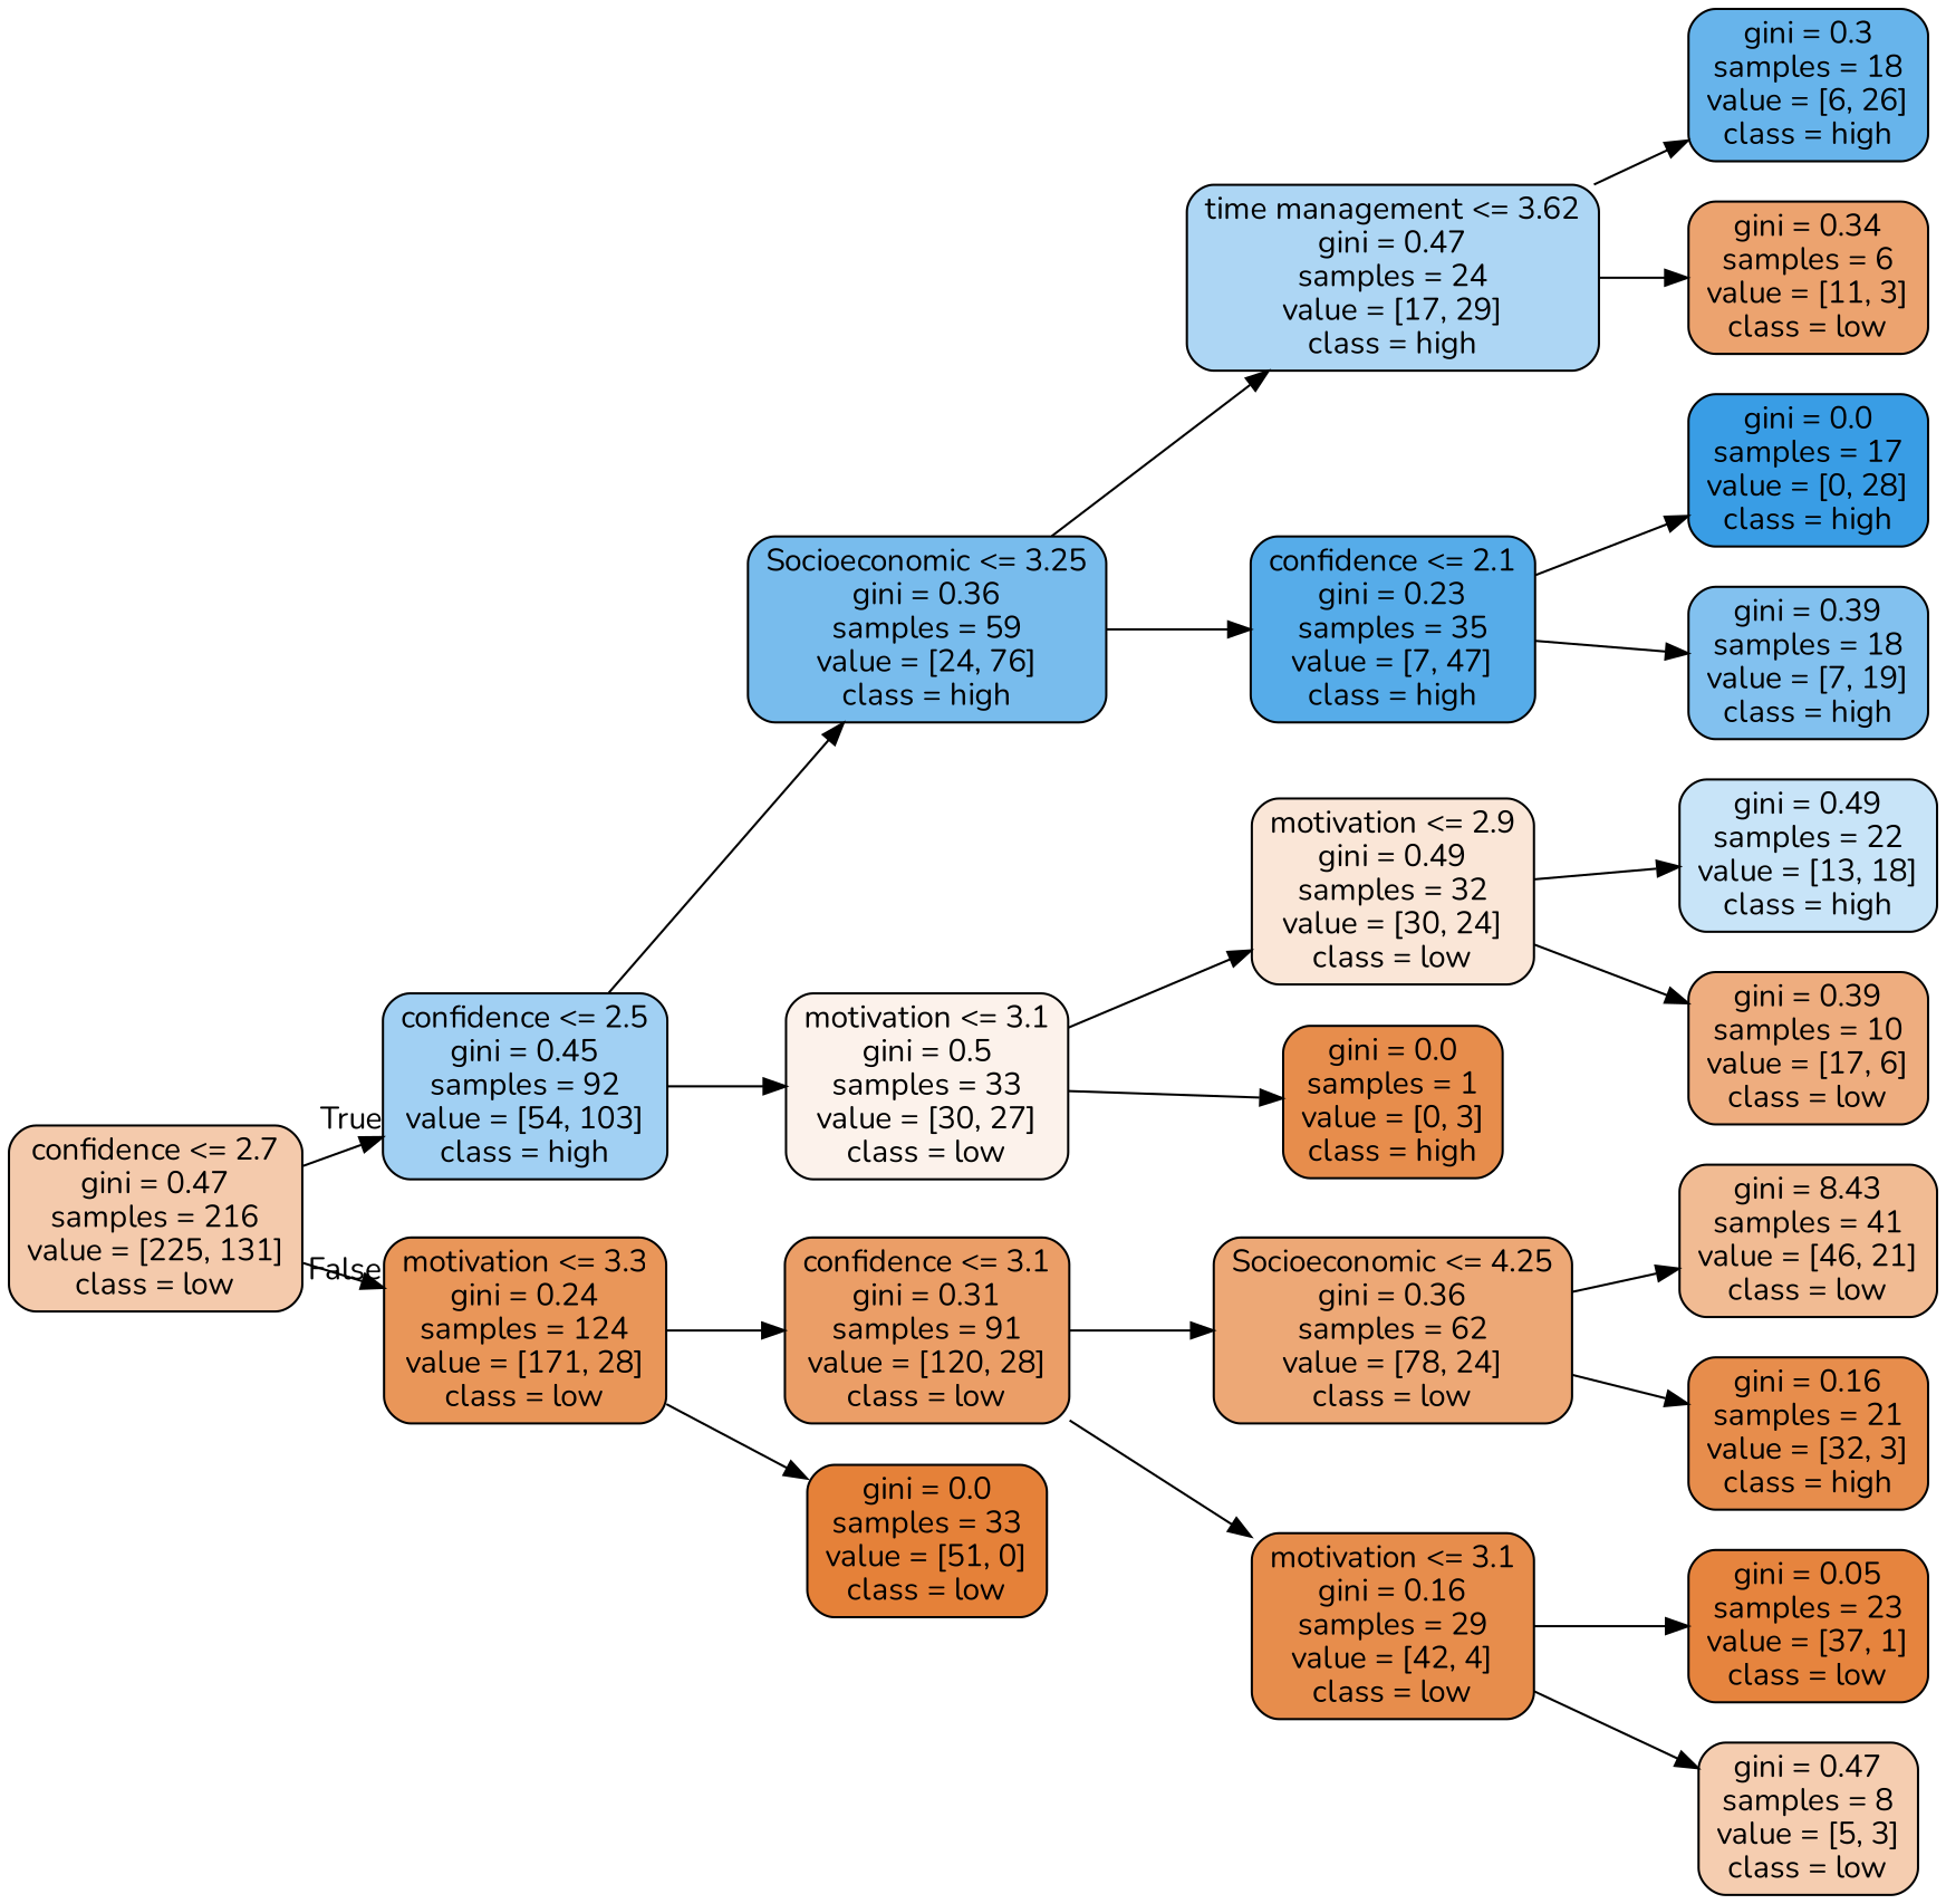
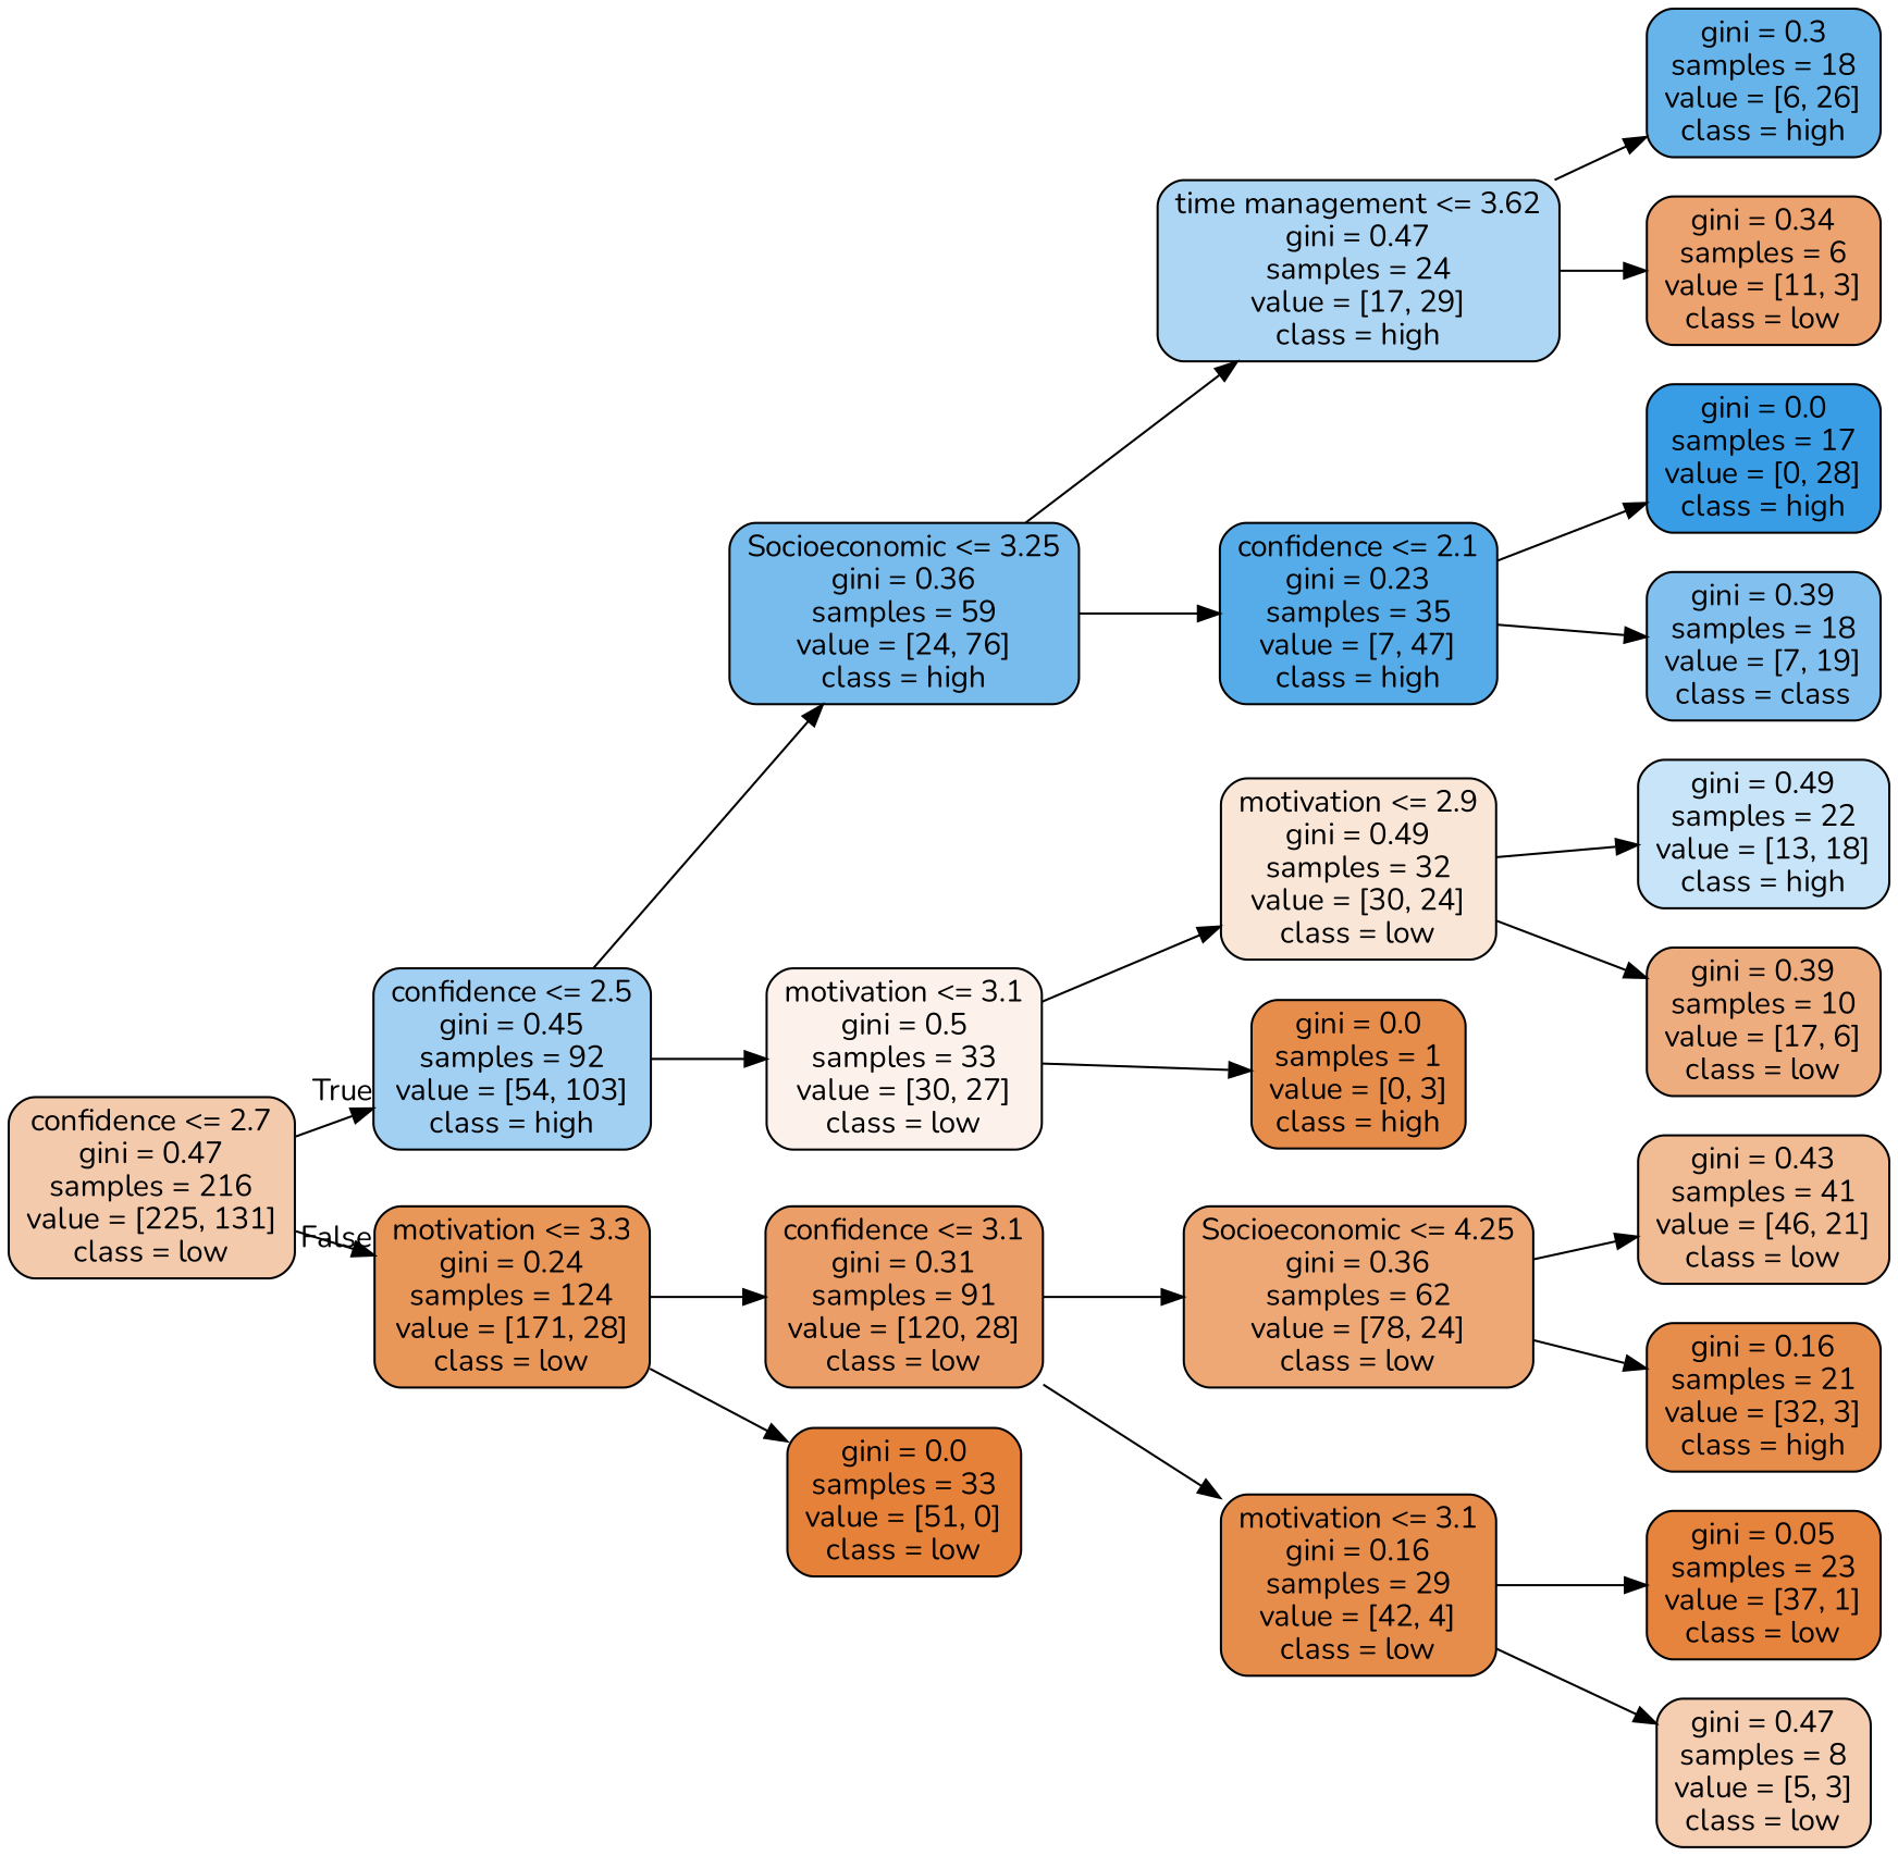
  digraph {
    fontname=Nunito
    rankdir=LR
    node [color=black fillcolor="#e78d4c" fontname=Nunito shape=box style="filled, rounded"]
    edge [fontname=Nunito]
    n1 [fillcolor="#f4caac" label="confidence <= 2.7\ngini = 0.47\nsamples = 216\nvalue = [225, 131]\nclass = low"]
    n2 [fillcolor="#a1d0f3" label="confidence <= 2.5\ngini = 0.45\nsamples = 92\nvalue = [54, 103]\nclass = high"]
    n3 [fillcolor="#e99659" label="motivation <= 3.3\ngini = 0.24\nsamples = 124\nvalue = [171, 28]\nclass = low"]
    n4 [fillcolor="#78bced" label="Socioeconomic <= 3.25\ngini = 0.36\nsamples = 59\nvalue = [24, 76]\nclass = high"]
    n5 [fillcolor="#fcf2eb" label="motivation <= 3.1\ngini = 0.5\nsamples = 33\nvalue = [30, 27]\nclass = low"]
    n6 [fillcolor="#eb9e67" label="confidence <= 3.1\ngini = 0.31\nsamples = 91\nvalue = [120, 28]\nclass = low"]
    n7 [fillcolor="#e58139" label="gini = 0.0\nsamples = 33\nvalue = [51, 0]\nclass = low"]
    n8 [fillcolor="#add6f4" label="time management <= 3.62\ngini = 0.47\nsamples = 24\nvalue = [17, 29]\nclass = high"]
    n9 [fillcolor="#56ace9" label="confidence <= 2.1\ngini = 0.23\nsamples = 35\nvalue = [7, 47]\nclass = high"]
    n10 [fillcolor="#fae6d7" label="motivation <= 2.9\ngini = 0.49\nsamples = 32\nvalue = [30, 24]\nclass = low"]
    n11 [label="gini = 0.0\nsamples = 1\nvalue = [0, 3]\nclass = high"]
    n12 [fillcolor="#67b4eb" label="gini = 0.3\nsamples = 18\nvalue = [6, 26]\nclass = high"]
    n13 [fillcolor="#eca36f" label="gini = 0.34\nsamples = 6\nvalue = [11, 3]\nclass = low"]
    n14 [fillcolor="#399de5" label="gini = 0.0\nsamples = 17\nvalue = [0, 28]\nclass = high"]
-   n15 [fillcolor="#82c1ef" label="gini = 0.39\nsamples = 18\nvalue = [7, 19]\nclass = high"]
+   n15 [fillcolor="#82c1ef" label="gini = 0.39\nsamples = 18\nvalue = [7, 19]\nclass = class"]
    n16 [fillcolor="#c8e4f8" label="gini = 0.49\nsamples = 22\nvalue = [13, 18]\nclass = high"]
    n17 [fillcolor="#eead7f" label="gini = 0.39\nsamples = 10\nvalue = [17, 6]\nclass = low"]
    n18 [fillcolor="#eda876" label="Socioeconomic <= 4.25\ngini = 0.36\nsamples = 62\nvalue = [78, 24]\nclass = low"]
    n19 [label="motivation <= 3.1\ngini = 0.16\nsamples = 29\nvalue = [42, 4]\nclass = low"]
-   n20 [fillcolor="#f1bb93" label="gini = 8.43\nsamples = 41\nvalue = [46, 21]\nclass = low"]
+   n20 [fillcolor="#f1bb93" label="gini = 0.43\nsamples = 41\nvalue = [46, 21]\nclass = low"]
    n21 [label="gini = 0.16\nsamples = 21\nvalue = [32, 3]\nclass = high"]
    n22 [fillcolor="#e6843e" label="gini = 0.05\nsamples = 23\nvalue = [37, 1]\nclass = low"]
    n23 [fillcolor="#f5cdb0" label="gini = 0.47\nsamples = 8\nvalue = [5, 3]\nclass = low"]
    n1 -> n2 [headlabel=True labelangle=45 labeldistance=2.5]
    n1 -> n3 [headlabel=False labelangle=-45 labeldistance=2.5]
    n2 -> n4
    n2 -> n5
    n3 -> n6
    n3 -> n7
    n4 -> n8
    n4 -> n9
    n5 -> n10
    n5 -> n11
    n6 -> n18
    n6 -> n19
    n8 -> n12
    n8 -> n13
    n9 -> n14
    n9 -> n15
    n10 -> n16
    n10 -> n17
    n18 -> n20
    n18 -> n21
    n19 -> n22
    n19 -> n23
  }
